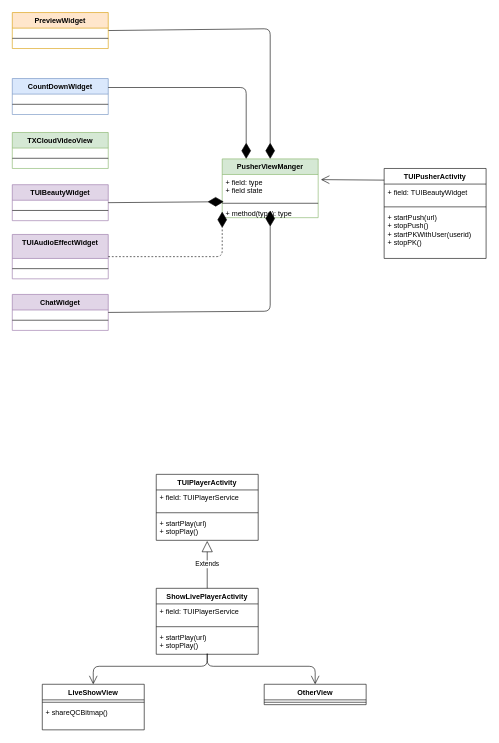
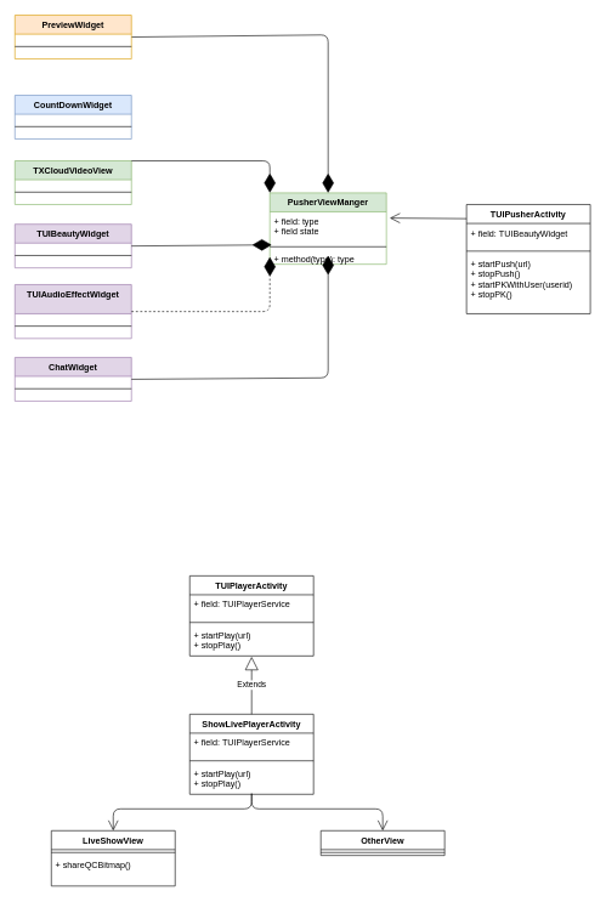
  <mxCell id="0" />
  <mxCell id="1" parent="0" />
  <mxCell id="2" value="PusherViewManger" style="swimlane;fontStyle=1;align=center;verticalAlign=top;childLayout=stackLayout;horizontal=1;startSize=26;horizontalStack=0;resizeParent=1;resizeParentMax=0;resizeLast=0;collapsible=1;marginBottom=0;fillColor=#d5e8d4;strokeColor=#82b366;" parent="1" vertex="1"><mxGeometry x="370" y="264" width="160" height="98" as="geometry" /></mxCell>
  <mxCell id="3" value="+ field: type&#10;+ field state" style="text;strokeColor=none;fillColor=none;align=left;verticalAlign=top;spacingLeft=4;spacingRight=4;overflow=hidden;rotatable=0;points=[[0,0.5],[1,0.5]];portConstraint=eastwest;" parent="2" vertex="1"><mxGeometry y="26" width="160" height="44" as="geometry" /></mxCell>
  <mxCell id="4" value="" style="line;strokeWidth=1;fillColor=none;align=left;verticalAlign=middle;spacingTop=-1;spacingLeft=3;spacingRight=3;rotatable=0;labelPosition=right;points=[];portConstraint=eastwest;" parent="2" vertex="1"><mxGeometry y="70" width="160" height="8" as="geometry" /></mxCell>
  <mxCell id="5" value="+ method(type): type" style="text;strokeColor=none;fillColor=none;align=left;verticalAlign=top;spacingLeft=4;spacingRight=4;overflow=hidden;rotatable=0;points=[[0,0.5],[1,0.5]];portConstraint=eastwest;" parent="2" vertex="1"><mxGeometry y="78" width="160" height="20" as="geometry" /></mxCell>
  <mxCell id="6" value="" style="endArrow=open;endFill=1;endSize=12;html=1;entryX=1.029;entryY=0.195;entryDx=0;entryDy=0;exitX=0;exitY=0.25;exitDx=0;exitDy=0;entryPerimeter=0;" parent="1" target="3" edge="1"><mxGeometry width="160" relative="1" as="geometry"><mxPoint x="710" y="300" as="sourcePoint" /><mxPoint x="554.8" y="113.994" as="targetPoint" /></mxGeometry></mxCell>
  <mxCell id="7" value="" style="endArrow=diamondThin;endFill=1;endSize=24;html=1;entryX=0.5;entryY=0;entryDx=0;entryDy=0;exitX=1;exitY=0.5;exitDx=0;exitDy=0;" parent="1" source="27" target="2" edge="1"><mxGeometry width="160" relative="1" as="geometry"><mxPoint x="184" y="47.43" as="sourcePoint" /><mxPoint x="880" y="290" as="targetPoint" /><Array as="points"><mxPoint x="450" y="47" /></Array></mxGeometry></mxCell>
  <mxCell id="8" value="CountDownWidget" style="swimlane;fontStyle=1;align=center;verticalAlign=top;childLayout=stackLayout;horizontal=1;startSize=26;horizontalStack=0;resizeParent=1;resizeParentMax=0;resizeLast=0;collapsible=1;marginBottom=0;fillColor=#dae8fc;strokeColor=#6c8ebf;" parent="1" vertex="1"><mxGeometry x="20" y="130" width="160" height="60" as="geometry" /></mxCell>
  <mxCell id="9" value="" style="line;strokeWidth=1;fillColor=none;align=left;verticalAlign=middle;spacingTop=-1;spacingLeft=3;spacingRight=3;rotatable=0;labelPosition=right;points=[];portConstraint=eastwest;" parent="8" vertex="1"><mxGeometry y="26" width="160" height="34" as="geometry" /></mxCell>
- <mxCell id="10" value="" style="endArrow=diamondThin;endFill=1;endSize=24;html=1;exitX=1;exitY=0.25;exitDx=0;exitDy=0;entryX=0.25;entryY=0;entryDx=0;entryDy=0;" parent="1" source="8" target="2" edge="1"><mxGeometry width="160" relative="1" as="geometry"><mxPoint x="200" y="171" as="sourcePoint" /><mxPoint x="380" y="140" as="targetPoint" /><Array as="points"><mxPoint x="410" y="145" /></Array></mxGeometry></mxCell>
  <mxCell id="11" value="TXCloudVideoView" style="swimlane;fontStyle=1;align=center;verticalAlign=top;childLayout=stackLayout;horizontal=1;startSize=26;horizontalStack=0;resizeParent=1;resizeParentMax=0;resizeLast=0;collapsible=1;marginBottom=0;fillColor=#d5e8d4;strokeColor=#82b366;" parent="1" vertex="1"><mxGeometry x="20" y="220" width="160" height="60" as="geometry" /></mxCell>
  <mxCell id="12" value="" style="line;strokeWidth=1;fillColor=none;align=left;verticalAlign=middle;spacingTop=-1;spacingLeft=3;spacingRight=3;rotatable=0;labelPosition=right;points=[];portConstraint=eastwest;" parent="11" vertex="1"><mxGeometry y="26" width="160" height="34" as="geometry" /></mxCell>
+ <mxCell id="13" value="" style="endArrow=diamondThin;endFill=1;endSize=24;html=1;exitX=1;exitY=0;exitDx=0;exitDy=0;entryX=0;entryY=0;entryDx=0;entryDy=0;" parent="1" source="11" target="2" edge="1"><mxGeometry width="160" relative="1" as="geometry"><mxPoint x="710" y="700" as="sourcePoint" /><mxPoint x="370" y="499" as="targetPoint" /><Array as="points"><mxPoint x="370" y="220" /></Array></mxGeometry></mxCell>
  <mxCell id="14" value="TUIBeautyWidget" style="swimlane;fontStyle=1;align=center;verticalAlign=top;childLayout=stackLayout;horizontal=1;startSize=26;horizontalStack=0;resizeParent=1;resizeParentMax=0;resizeLast=0;collapsible=1;marginBottom=0;fillColor=#e1d5e7;strokeColor=#9673a6;" parent="1" vertex="1"><mxGeometry x="20" y="307" width="160" height="60" as="geometry" /></mxCell>
  <mxCell id="15" value="" style="line;strokeWidth=1;fillColor=none;align=left;verticalAlign=middle;spacingTop=-1;spacingLeft=3;spacingRight=3;rotatable=0;labelPosition=right;points=[];portConstraint=eastwest;" parent="14" vertex="1"><mxGeometry y="26" width="160" height="34" as="geometry" /></mxCell>
  <mxCell id="16" value="" style="endArrow=diamondThin;endFill=1;endSize=24;html=1;entryX=0.016;entryY=0.179;entryDx=0;entryDy=0;entryPerimeter=0;exitX=1;exitY=0.5;exitDx=0;exitDy=0;" parent="1" source="14" target="4" edge="1"><mxGeometry width="160" relative="1" as="geometry"><mxPoint x="180" y="317" as="sourcePoint" /><mxPoint x="367.92" y="516.004" as="targetPoint" /></mxGeometry></mxCell>
  <mxCell id="17" value="TUIAudioEffectWidget" style="swimlane;fontStyle=1;align=center;verticalAlign=top;childLayout=stackLayout;horizontal=1;startSize=40;horizontalStack=0;resizeParent=1;resizeParentMax=0;resizeLast=0;collapsible=1;marginBottom=0;fillColor=#e1d5e7;strokeColor=#9673a6;" parent="1" vertex="1"><mxGeometry x="20" y="390" width="160" height="74" as="geometry" /></mxCell>
  <mxCell id="18" value="" style="line;strokeWidth=1;fillColor=none;align=left;verticalAlign=middle;spacingTop=-1;spacingLeft=3;spacingRight=3;rotatable=0;labelPosition=right;points=[];portConstraint=eastwest;" parent="17" vertex="1"><mxGeometry y="40" width="160" height="34" as="geometry" /></mxCell>
  <mxCell id="19" value="" style="endArrow=diamondThin;endFill=1;endSize=24;html=1;exitX=1;exitY=0.5;exitDx=0;exitDy=0;entryX=0;entryY=0.5;entryDx=0;entryDy=0;dashed=1;" parent="1" source="17" target="5" edge="1"><mxGeometry width="160" relative="1" as="geometry"><mxPoint x="190" y="575" as="sourcePoint" /><mxPoint x="370" y="530" as="targetPoint" /><Array as="points"><mxPoint x="370" y="427" /></Array></mxGeometry></mxCell>
  <mxCell id="20" value="ChatWidget" style="swimlane;fontStyle=1;align=center;verticalAlign=top;childLayout=stackLayout;horizontal=1;startSize=26;horizontalStack=0;resizeParent=1;resizeParentMax=0;resizeLast=0;collapsible=1;marginBottom=0;fillColor=#e1d5e7;strokeColor=#9673a6;" parent="1" vertex="1"><mxGeometry x="20" y="490" width="160" height="60" as="geometry" /></mxCell>
  <mxCell id="21" value="" style="line;strokeWidth=1;fillColor=none;align=left;verticalAlign=middle;spacingTop=-1;spacingLeft=3;spacingRight=3;rotatable=0;labelPosition=right;points=[];portConstraint=eastwest;" parent="20" vertex="1"><mxGeometry y="26" width="160" height="34" as="geometry" /></mxCell>
  <mxCell id="22" value="TUIPusherActivity" style="swimlane;fontStyle=1;align=center;verticalAlign=top;childLayout=stackLayout;horizontal=1;startSize=26;horizontalStack=0;resizeParent=1;resizeParentMax=0;resizeLast=0;collapsible=1;marginBottom=0;" parent="1" vertex="1"><mxGeometry x="640" y="280" width="170" height="150" as="geometry" /></mxCell>
  <mxCell id="23" value="+ field: TUIBeautyWidget" style="text;strokeColor=none;fillColor=none;align=left;verticalAlign=top;spacingLeft=4;spacingRight=4;overflow=hidden;rotatable=0;points=[[0,0.5],[1,0.5]];portConstraint=eastwest;" parent="22" vertex="1"><mxGeometry y="26" width="170" height="34" as="geometry" /></mxCell>
  <mxCell id="24" value="" style="line;strokeWidth=1;fillColor=none;align=left;verticalAlign=middle;spacingTop=-1;spacingLeft=3;spacingRight=3;rotatable=0;labelPosition=right;points=[];portConstraint=eastwest;" parent="22" vertex="1"><mxGeometry y="60" width="170" height="8" as="geometry" /></mxCell>
  <mxCell id="25" value="+ startPush(url)&#10;+ stopPush()&#10;+ startPKWithUser(userid)&#10;+ stopPK()" style="text;strokeColor=none;fillColor=none;align=left;verticalAlign=top;spacingLeft=4;spacingRight=4;overflow=hidden;rotatable=0;points=[[0,0.5],[1,0.5]];portConstraint=eastwest;" parent="22" vertex="1"><mxGeometry y="68" width="170" height="82" as="geometry" /></mxCell>
  <mxCell id="26" value="" style="endArrow=diamondThin;endFill=1;endSize=24;html=1;exitX=1;exitY=0.5;exitDx=0;exitDy=0;" parent="1" source="20" edge="1"><mxGeometry width="160" relative="1" as="geometry"><mxPoint x="180" y="524" as="sourcePoint" /><mxPoint x="450" y="350" as="targetPoint" /><Array as="points"><mxPoint x="450" y="518" /></Array></mxGeometry></mxCell>
  <mxCell id="27" value="PreviewWidget" style="swimlane;fontStyle=1;align=center;verticalAlign=top;childLayout=stackLayout;horizontal=1;startSize=26;horizontalStack=0;resizeParent=1;resizeParentMax=0;resizeLast=0;collapsible=1;marginBottom=0;fillColor=#ffe6cc;strokeColor=#d79b00;" parent="1" vertex="1"><mxGeometry x="20" y="20" width="160" height="60" as="geometry" /></mxCell>
  <mxCell id="28" value="" style="line;strokeWidth=1;fillColor=none;align=left;verticalAlign=middle;spacingTop=-1;spacingLeft=3;spacingRight=3;rotatable=0;labelPosition=right;points=[];portConstraint=eastwest;" parent="27" vertex="1"><mxGeometry y="26" width="160" height="34" as="geometry" /></mxCell>
  <mxCell id="29" value="TUIPlayerActivity" style="swimlane;fontStyle=1;align=center;verticalAlign=top;childLayout=stackLayout;horizontal=1;startSize=26;horizontalStack=0;resizeParent=1;resizeParentMax=0;resizeLast=0;collapsible=1;marginBottom=0;" parent="1" vertex="1"><mxGeometry x="260" y="790" width="170" height="110" as="geometry" /></mxCell>
  <mxCell id="30" value="+ field: TUIPlayerService" style="text;strokeColor=none;fillColor=none;align=left;verticalAlign=top;spacingLeft=4;spacingRight=4;overflow=hidden;rotatable=0;points=[[0,0.5],[1,0.5]];portConstraint=eastwest;" parent="29" vertex="1"><mxGeometry y="26" width="170" height="34" as="geometry" /></mxCell>
  <mxCell id="31" value="" style="line;strokeWidth=1;fillColor=none;align=left;verticalAlign=middle;spacingTop=-1;spacingLeft=3;spacingRight=3;rotatable=0;labelPosition=right;points=[];portConstraint=eastwest;" parent="29" vertex="1"><mxGeometry y="60" width="170" height="8" as="geometry" /></mxCell>
  <mxCell id="32" value="+ startPlay(url)&#10;+ stopPlay()" style="text;strokeColor=none;fillColor=none;align=left;verticalAlign=top;spacingLeft=4;spacingRight=4;overflow=hidden;rotatable=0;points=[[0,0.5],[1,0.5]];portConstraint=eastwest;" parent="29" vertex="1"><mxGeometry y="68" width="170" height="42" as="geometry" /></mxCell>
  <mxCell id="33" value="ShowLivePlayerActivity" style="swimlane;fontStyle=1;align=center;verticalAlign=top;childLayout=stackLayout;horizontal=1;startSize=26;horizontalStack=0;resizeParent=1;resizeParentMax=0;resizeLast=0;collapsible=1;marginBottom=0;" parent="1" vertex="1"><mxGeometry x="260" y="980" width="170" height="110" as="geometry" /></mxCell>
  <mxCell id="34" value="+ field: TUIPlayerService" style="text;strokeColor=none;fillColor=none;align=left;verticalAlign=top;spacingLeft=4;spacingRight=4;overflow=hidden;rotatable=0;points=[[0,0.5],[1,0.5]];portConstraint=eastwest;" parent="33" vertex="1"><mxGeometry y="26" width="170" height="34" as="geometry" /></mxCell>
  <mxCell id="35" value="" style="line;strokeWidth=1;fillColor=none;align=left;verticalAlign=middle;spacingTop=-1;spacingLeft=3;spacingRight=3;rotatable=0;labelPosition=right;points=[];portConstraint=eastwest;" parent="33" vertex="1"><mxGeometry y="60" width="170" height="8" as="geometry" /></mxCell>
  <mxCell id="36" value="+ startPlay(url)&#10;+ stopPlay()" style="text;strokeColor=none;fillColor=none;align=left;verticalAlign=top;spacingLeft=4;spacingRight=4;overflow=hidden;rotatable=0;points=[[0,0.5],[1,0.5]];portConstraint=eastwest;" parent="33" vertex="1"><mxGeometry y="68" width="170" height="42" as="geometry" /></mxCell>
  <mxCell id="37" value="Extends" style="endArrow=block;endSize=16;endFill=0;html=1;exitX=0.5;exitY=0;exitDx=0;exitDy=0;" parent="1" source="33" edge="1"><mxGeometry width="160" relative="1" as="geometry"><mxPoint x="200" y="990" as="sourcePoint" /><mxPoint x="345" y="901" as="targetPoint" /></mxGeometry></mxCell>
  <mxCell id="38" value="LiveShowView" style="swimlane;fontStyle=1;align=center;verticalAlign=top;childLayout=stackLayout;horizontal=1;startSize=26;horizontalStack=0;resizeParent=1;resizeParentMax=0;resizeLast=0;collapsible=1;marginBottom=0;" parent="1" vertex="1"><mxGeometry x="70" y="1140" width="170" height="76" as="geometry" /></mxCell>
  <mxCell id="39" value="" style="line;strokeWidth=1;fillColor=none;align=left;verticalAlign=middle;spacingTop=-1;spacingLeft=3;spacingRight=3;rotatable=0;labelPosition=right;points=[];portConstraint=eastwest;" parent="38" vertex="1"><mxGeometry y="26" width="170" height="8" as="geometry" /></mxCell>
  <mxCell id="40" value="+ shareQCBitmap()" style="text;strokeColor=none;fillColor=none;align=left;verticalAlign=top;spacingLeft=4;spacingRight=4;overflow=hidden;rotatable=0;points=[[0,0.5],[1,0.5]];portConstraint=eastwest;" parent="38" vertex="1"><mxGeometry y="34" width="170" height="42" as="geometry" /></mxCell>
  <mxCell id="41" value="OtherView" style="swimlane;fontStyle=1;align=center;verticalAlign=top;childLayout=stackLayout;horizontal=1;startSize=26;horizontalStack=0;resizeParent=1;resizeParentMax=0;resizeLast=0;collapsible=1;marginBottom=0;" parent="1" vertex="1"><mxGeometry x="440" y="1140" width="170" height="34" as="geometry" /></mxCell>
  <mxCell id="42" value="" style="line;strokeWidth=1;fillColor=none;align=left;verticalAlign=middle;spacingTop=-1;spacingLeft=3;spacingRight=3;rotatable=0;labelPosition=right;points=[];portConstraint=eastwest;" parent="41" vertex="1"><mxGeometry y="26" width="170" height="8" as="geometry" /></mxCell>
  <mxCell id="43" value="" style="endArrow=open;endFill=1;endSize=12;html=1;entryX=0.5;entryY=0;entryDx=0;entryDy=0;exitX=0.5;exitY=0.976;exitDx=0;exitDy=0;exitPerimeter=0;" parent="1" source="36" target="38" edge="1"><mxGeometry width="160" relative="1" as="geometry"><mxPoint x="200" y="990" as="sourcePoint" /><mxPoint x="360" y="990" as="targetPoint" /><Array as="points"><mxPoint x="345" y="1110" /><mxPoint x="155" y="1110" /></Array></mxGeometry></mxCell>
  <mxCell id="44" value="" style="endArrow=open;endFill=1;endSize=12;html=1;exitX=0.5;exitY=0.976;exitDx=0;exitDy=0;exitPerimeter=0;entryX=0.5;entryY=0;entryDx=0;entryDy=0;" parent="1" source="36" target="41" edge="1"><mxGeometry width="160" relative="1" as="geometry"><mxPoint x="200" y="990" as="sourcePoint" /><mxPoint x="360" y="990" as="targetPoint" /><Array as="points"><mxPoint x="345" y="1110" /><mxPoint x="525" y="1110" /></Array></mxGeometry></mxCell>
